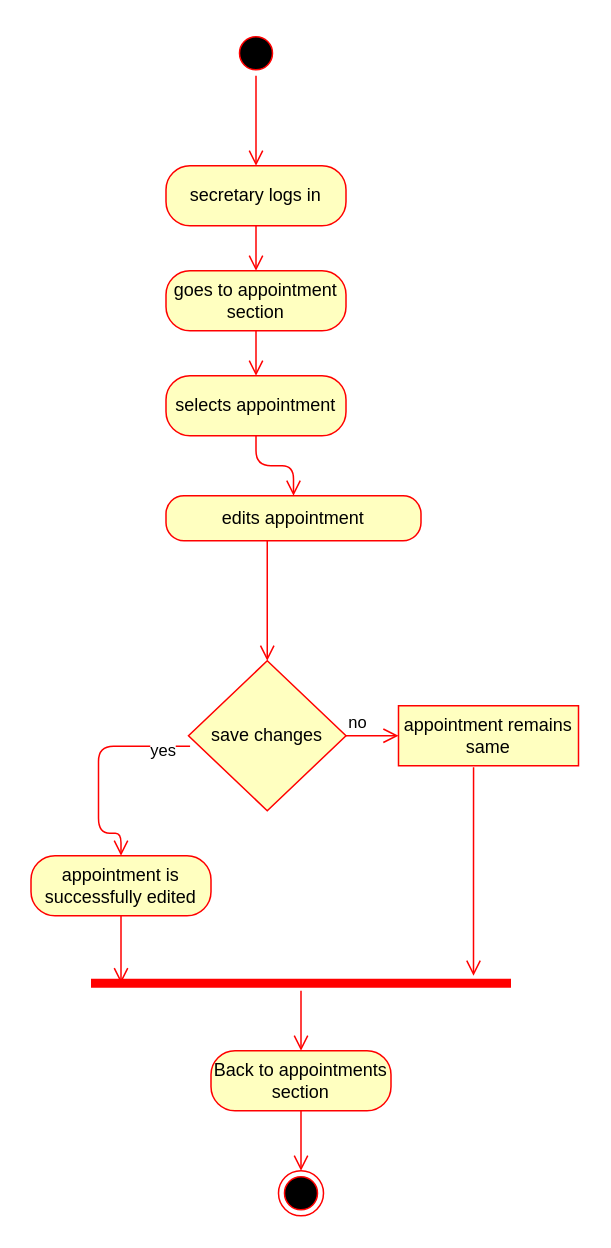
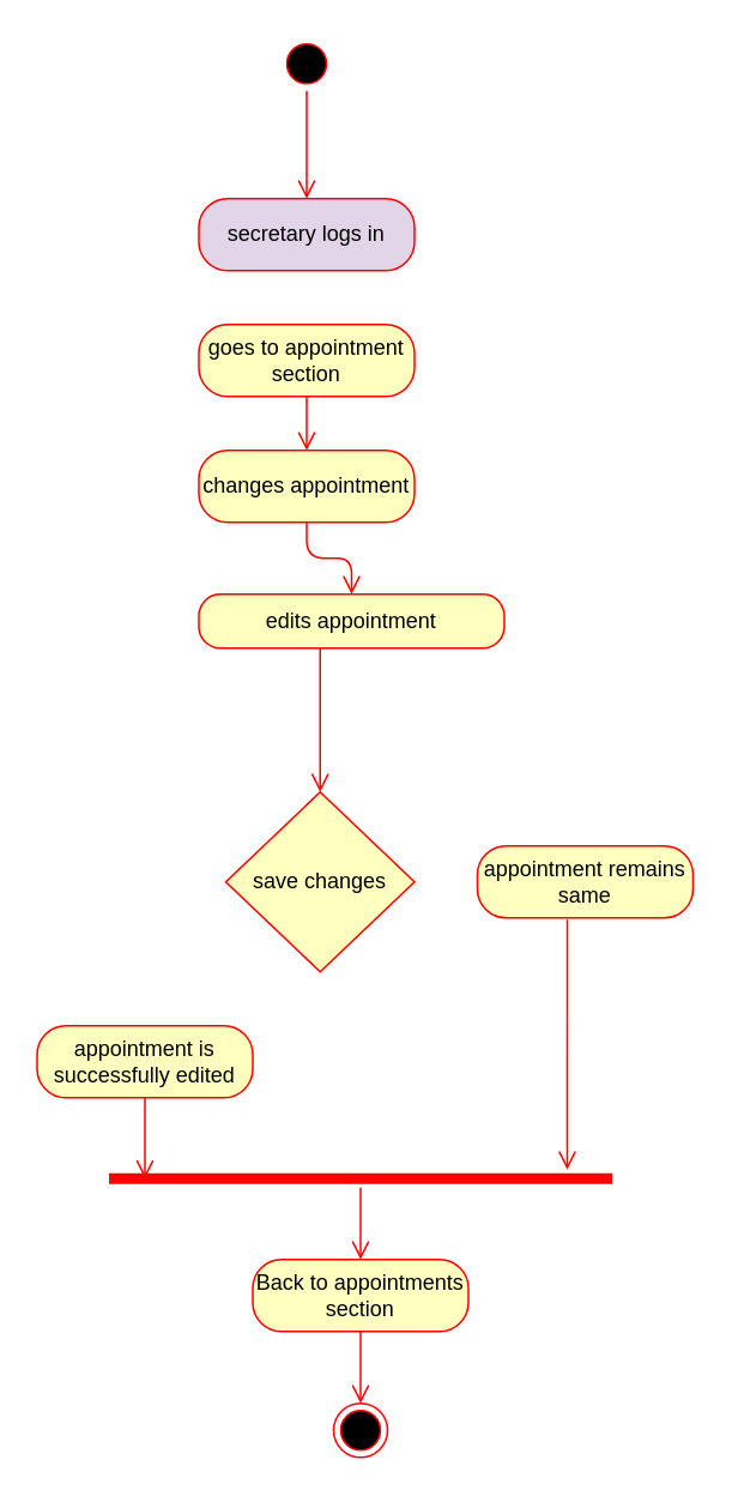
  <mxCell id="0" />
  <mxCell id="1" parent="0" />
  <mxCell id="2" value="" style="ellipse;html=1;shape=startState;fillColor=#000000;strokeColor=#ff0000;" parent="1" vertex="1"><mxGeometry x="155" y="20" width="30" height="30" as="geometry" /></mxCell>
  <mxCell id="3" value="" style="edgeStyle=orthogonalEdgeStyle;html=1;verticalAlign=bottom;endArrow=open;endSize=8;strokeColor=#ff0000;" parent="1" source="2" edge="1"><mxGeometry relative="1" as="geometry"><mxPoint x="170" y="110" as="targetPoint" /></mxGeometry></mxCell>
- <mxCell id="4" value="secretary logs in" style="rounded=1;whiteSpace=wrap;html=1;arcSize=40;fontColor=#000000;fillColor=#ffffc0;strokeColor=#ff0000;" parent="1" vertex="1"><mxGeometry x="110" y="110" width="120" height="40" as="geometry" /></mxCell>
- <mxCell id="5" value="" style="edgeStyle=orthogonalEdgeStyle;html=1;verticalAlign=bottom;endArrow=open;endSize=8;strokeColor=#ff0000;entryX=0.5;entryY=0;entryDx=0;entryDy=0;" parent="1" source="4" target="8" edge="1"><mxGeometry relative="1" as="geometry"><mxPoint x="170" y="190" as="targetPoint" /></mxGeometry></mxCell>
- <mxCell id="6" value="selects appointment" style="rounded=1;whiteSpace=wrap;html=1;arcSize=40;fontColor=#000000;fillColor=#ffffc0;strokeColor=#ff0000;" parent="1" vertex="1"><mxGeometry x="110" y="250" width="120" height="40" as="geometry" /></mxCell>
+ <mxCell id="4" value="secretary logs in" style="rounded=1;whiteSpace=wrap;html=1;arcSize=40;fontColor=#000000;fillColor=#e1d5e7;strokeColor=#ff0000;" parent="1" vertex="1"><mxGeometry x="110" y="110" width="120" height="40" as="geometry" /></mxCell>
+ <mxCell id="6" value="changes appointment" style="rounded=1;whiteSpace=wrap;html=1;arcSize=40;fontColor=#000000;fillColor=#ffffc0;strokeColor=#ff0000;" parent="1" vertex="1"><mxGeometry x="110" y="250" width="120" height="40" as="geometry" /></mxCell>
  <mxCell id="7" value="" style="edgeStyle=orthogonalEdgeStyle;html=1;verticalAlign=bottom;endArrow=open;endSize=8;strokeColor=#ff0000;entryX=0.5;entryY=0;entryDx=0;entryDy=0;" parent="1" source="6" target="13" edge="1"><mxGeometry relative="1" as="geometry"><mxPoint x="170" y="370" as="targetPoint" /></mxGeometry></mxCell>
  <mxCell id="8" value="goes to appointment section" style="rounded=1;whiteSpace=wrap;html=1;arcSize=40;fontColor=#000000;fillColor=#ffffc0;strokeColor=#ff0000;" parent="1" vertex="1"><mxGeometry x="110" y="180" width="120" height="40" as="geometry" /></mxCell>
  <mxCell id="9" value="" style="edgeStyle=orthogonalEdgeStyle;html=1;verticalAlign=bottom;endArrow=open;endSize=8;strokeColor=#ff0000;entryX=0.5;entryY=0;entryDx=0;entryDy=0;" parent="1" source="8" target="6" edge="1"><mxGeometry relative="1" as="geometry"><mxPoint x="170" y="270" as="targetPoint" /></mxGeometry></mxCell>
  <mxCell id="10" value="save changes" style="rhombus;whiteSpace=wrap;html=1;fillColor=#ffffc0;strokeColor=#ff0000;" parent="1" vertex="1"><mxGeometry x="125" y="440" width="105" height="100" as="geometry" /></mxCell>
- <mxCell id="11" value="no" style="edgeStyle=orthogonalEdgeStyle;html=1;align=left;verticalAlign=bottom;endArrow=open;endSize=8;strokeColor=#ff0000;" parent="1" source="10" target="18" edge="1"><mxGeometry x="-1" relative="1" as="geometry"><mxPoint x="275" y="590" as="targetPoint" /></mxGeometry></mxCell>
- <mxCell id="12" value="yes" style="edgeStyle=orthogonalEdgeStyle;html=1;align=left;verticalAlign=top;endArrow=open;endSize=8;strokeColor=#ff0000;entryX=0.5;entryY=0;entryDx=0;entryDy=0;exitX=0.01;exitY=0.57;exitDx=0;exitDy=0;exitPerimeter=0;" parent="1" source="10" target="16" edge="1"><mxGeometry x="-0.756" y="-14" relative="1" as="geometry"><mxPoint x="105" y="600" as="targetPoint" /><Array as="points"><mxPoint x="65" y="497" /><mxPoint x="65" y="555" /><mxPoint x="80" y="555" /></Array><mxPoint x="-10" y="4" as="offset" /></mxGeometry></mxCell>
  <mxCell id="13" value="edits appointment" style="rounded=1;whiteSpace=wrap;html=1;arcSize=40;fontColor=#000000;fillColor=#ffffc0;strokeColor=#ff0000;" parent="1" vertex="1"><mxGeometry x="110" y="330" width="170" height="30" as="geometry" /></mxCell>
  <mxCell id="14" value="" style="edgeStyle=orthogonalEdgeStyle;html=1;verticalAlign=bottom;endArrow=open;endSize=8;strokeColor=#ff0000;entryX=0.5;entryY=0;entryDx=0;entryDy=0;" parent="1" source="13" target="10" edge="1"><mxGeometry relative="1" as="geometry"><mxPoint x="170" y="460" as="targetPoint" /><Array as="points"><mxPoint x="178" y="440" /></Array></mxGeometry></mxCell>
  <mxCell id="15" style="edgeStyle=orthogonalEdgeStyle;rounded=0;orthogonalLoop=1;jettySize=auto;html=1;exitX=0.5;exitY=1;exitDx=0;exitDy=0;" parent="1" source="13" target="13" edge="1"><mxGeometry relative="1" as="geometry" /></mxCell>
  <mxCell id="16" value="appointment is successfully edited" style="rounded=1;whiteSpace=wrap;html=1;arcSize=40;fontColor=#000000;fillColor=#ffffc0;strokeColor=#ff0000;" parent="1" vertex="1"><mxGeometry x="20" y="570" width="120" height="40" as="geometry" /></mxCell>
  <mxCell id="17" value="" style="edgeStyle=orthogonalEdgeStyle;html=1;verticalAlign=bottom;endArrow=open;endSize=8;strokeColor=#ff0000;" parent="1" source="16" edge="1"><mxGeometry relative="1" as="geometry"><mxPoint x="80" y="655" as="targetPoint" /></mxGeometry></mxCell>
- <mxCell id="18" value="appointment remains same" style="whiteSpace=wrap;html=1;arcSize=40;fontColor=#000000;fillColor=#ffffc0;strokeColor=#ff0000;rounded=0;" parent="1" vertex="1"><mxGeometry x="265" y="470" width="120" height="40" as="geometry" /></mxCell>
+ <mxCell id="18" value="appointment remains same" style="rounded=1;whiteSpace=wrap;html=1;arcSize=40;fontColor=#000000;fillColor=#ffffc0;strokeColor=#ff0000;" parent="1" vertex="1"><mxGeometry x="265" y="470" width="120" height="40" as="geometry" /></mxCell>
  <mxCell id="19" value="" style="shape=line;html=1;strokeWidth=6;strokeColor=#ff0000;" parent="1" vertex="1"><mxGeometry x="60" y="650" width="280" height="10" as="geometry" /></mxCell>
  <mxCell id="20" value="" style="edgeStyle=orthogonalEdgeStyle;html=1;verticalAlign=bottom;endArrow=open;endSize=8;strokeColor=#ff0000;" parent="1" source="19" edge="1"><mxGeometry relative="1" as="geometry"><mxPoint x="200" y="700" as="targetPoint" /></mxGeometry></mxCell>
  <mxCell id="21" value="Back to appointments section" style="rounded=1;whiteSpace=wrap;html=1;arcSize=40;fontColor=#000000;fillColor=#ffffc0;strokeColor=#ff0000;" parent="1" vertex="1"><mxGeometry x="140" y="700" width="120" height="40" as="geometry" /></mxCell>
  <mxCell id="22" value="" style="edgeStyle=orthogonalEdgeStyle;html=1;verticalAlign=bottom;endArrow=open;endSize=8;strokeColor=#ff0000;" parent="1" source="21" edge="1"><mxGeometry relative="1" as="geometry"><mxPoint x="200" y="780" as="targetPoint" /></mxGeometry></mxCell>
  <mxCell id="23" value="" style="ellipse;html=1;shape=endState;fillColor=#000000;strokeColor=#ff0000;" parent="1" vertex="1"><mxGeometry x="185" y="780" width="30" height="30" as="geometry" /></mxCell>
  <mxCell id="24" value="" style="edgeStyle=orthogonalEdgeStyle;html=1;verticalAlign=bottom;endArrow=open;endSize=8;strokeColor=#ff0000;exitX=0.417;exitY=1.025;exitDx=0;exitDy=0;exitPerimeter=0;" parent="1" source="18" edge="1"><mxGeometry relative="1" as="geometry"><mxPoint x="315" y="650" as="targetPoint" /><mxPoint x="315" y="520" as="sourcePoint" /></mxGeometry></mxCell>
